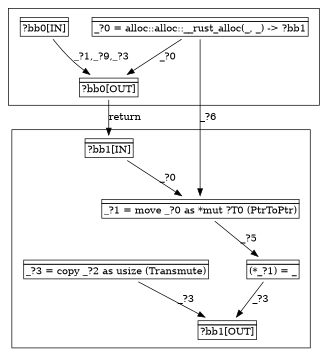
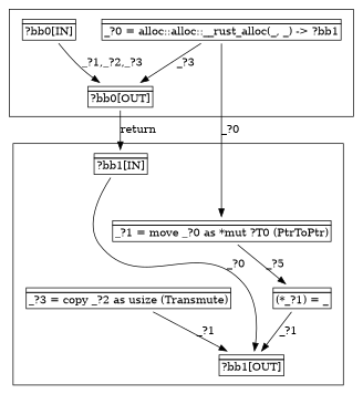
  digraph {
    compound=true
    node [shape=none]
    n1 [label=<<table border="0" cellborder="1" cellspacing="0"><tr><td  align="center" colspan="1"></td></tr><tr><td align="left">?bb1[IN]</td></tr></table>>]
    n2 [label=<<table border="0" cellborder="1" cellspacing="0"><tr><td  align="center" colspan="1"></td></tr><tr><td align="left">_?1 = move _?0 as *mut ?T0 (PtrToPtr)</td></tr></table>>]
    n3 [label=<<table border="0" cellborder="1" cellspacing="0"><tr><td  align="center" colspan="1"></td></tr><tr><td align="left">?bb1[OUT]</td></tr></table>>]
    n4 [label=<<table border="0" cellborder="1" cellspacing="0"><tr><td  align="center" colspan="1"></td></tr><tr><td align="left">(*_?1) = _</td></tr></table>>]
    n5 [label=<<table border="0" cellborder="1" cellspacing="0"><tr><td  align="center" colspan="1"></td></tr><tr><td align="left">_?3 = copy _?2 as usize (Transmute)</td></tr></table>>]
    n6 [label=<<table border="0" cellborder="1" cellspacing="0"><tr><td  align="center" colspan="1"></td></tr><tr><td align="left">?bb0[IN]</td></tr></table>>]
    n7 [label=<<table border="0" cellborder="1" cellspacing="0"><tr><td  align="center" colspan="1"></td></tr><tr><td align="left">?bb0[OUT]</td></tr></table>>]
    n8 [label=<<table border="0" cellborder="1" cellspacing="0"><tr><td  align="center" colspan="1"></td></tr><tr><td align="left">_?0 = alloc::alloc::__rust_alloc(_, _) -&gt; ?bb1</td></tr></table>>]
    subgraph cluster_1 {
      n1
      n2
      n3
      n4
      n5
    }
    subgraph cluster_2 {
      n6
      n7
      n8
    }
-   n1 -> n2 [label="_?0"]
+   n1 -> n3 [label="_?0"]
    n2 -> n4 [label="_?5"]
-   n4 -> n3 [label="_?3"]
-   n5 -> n3 [label="_?3"]
-   n6 -> n7 [label="_?1,_?9,_?3"]
+   n4 -> n3 [label="_?1"]
+   n5 -> n3 [label="_?1"]
+   n6 -> n7 [label="_?1,_?2,_?3"]
    n7 -> n1 [label=return]
-   n8 -> n2 [label="_?6"]
-   n8 -> n7 [label="_?0"]
+   n8 -> n2 [label="_?0"]
+   n8 -> n7 [label="_?3"]
  }
